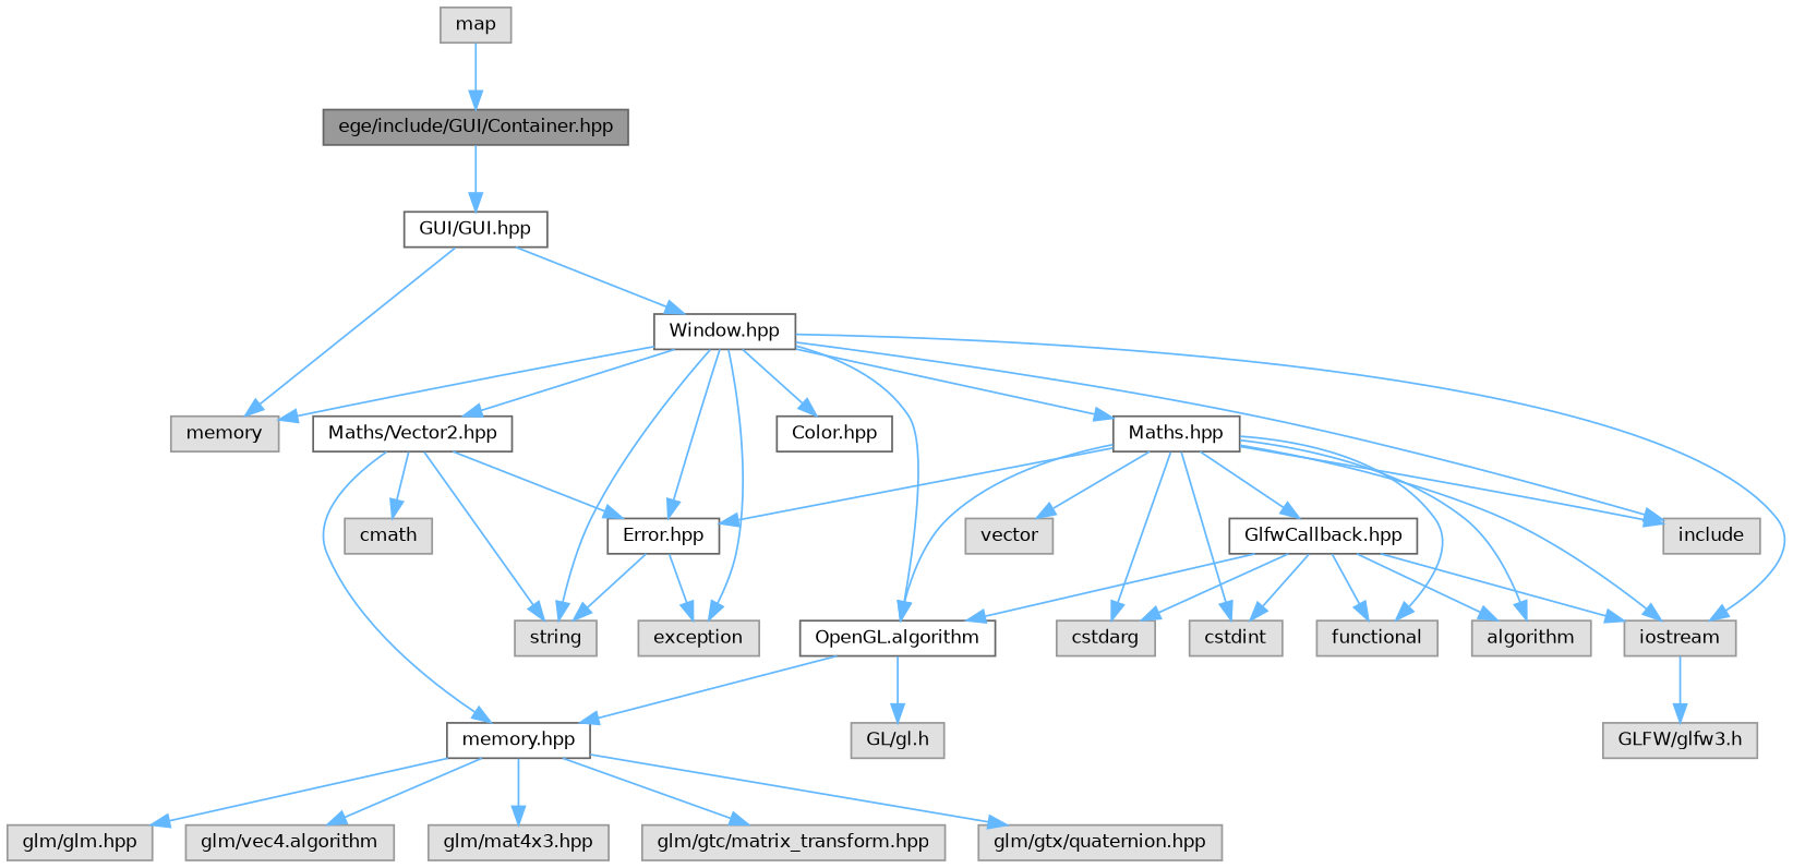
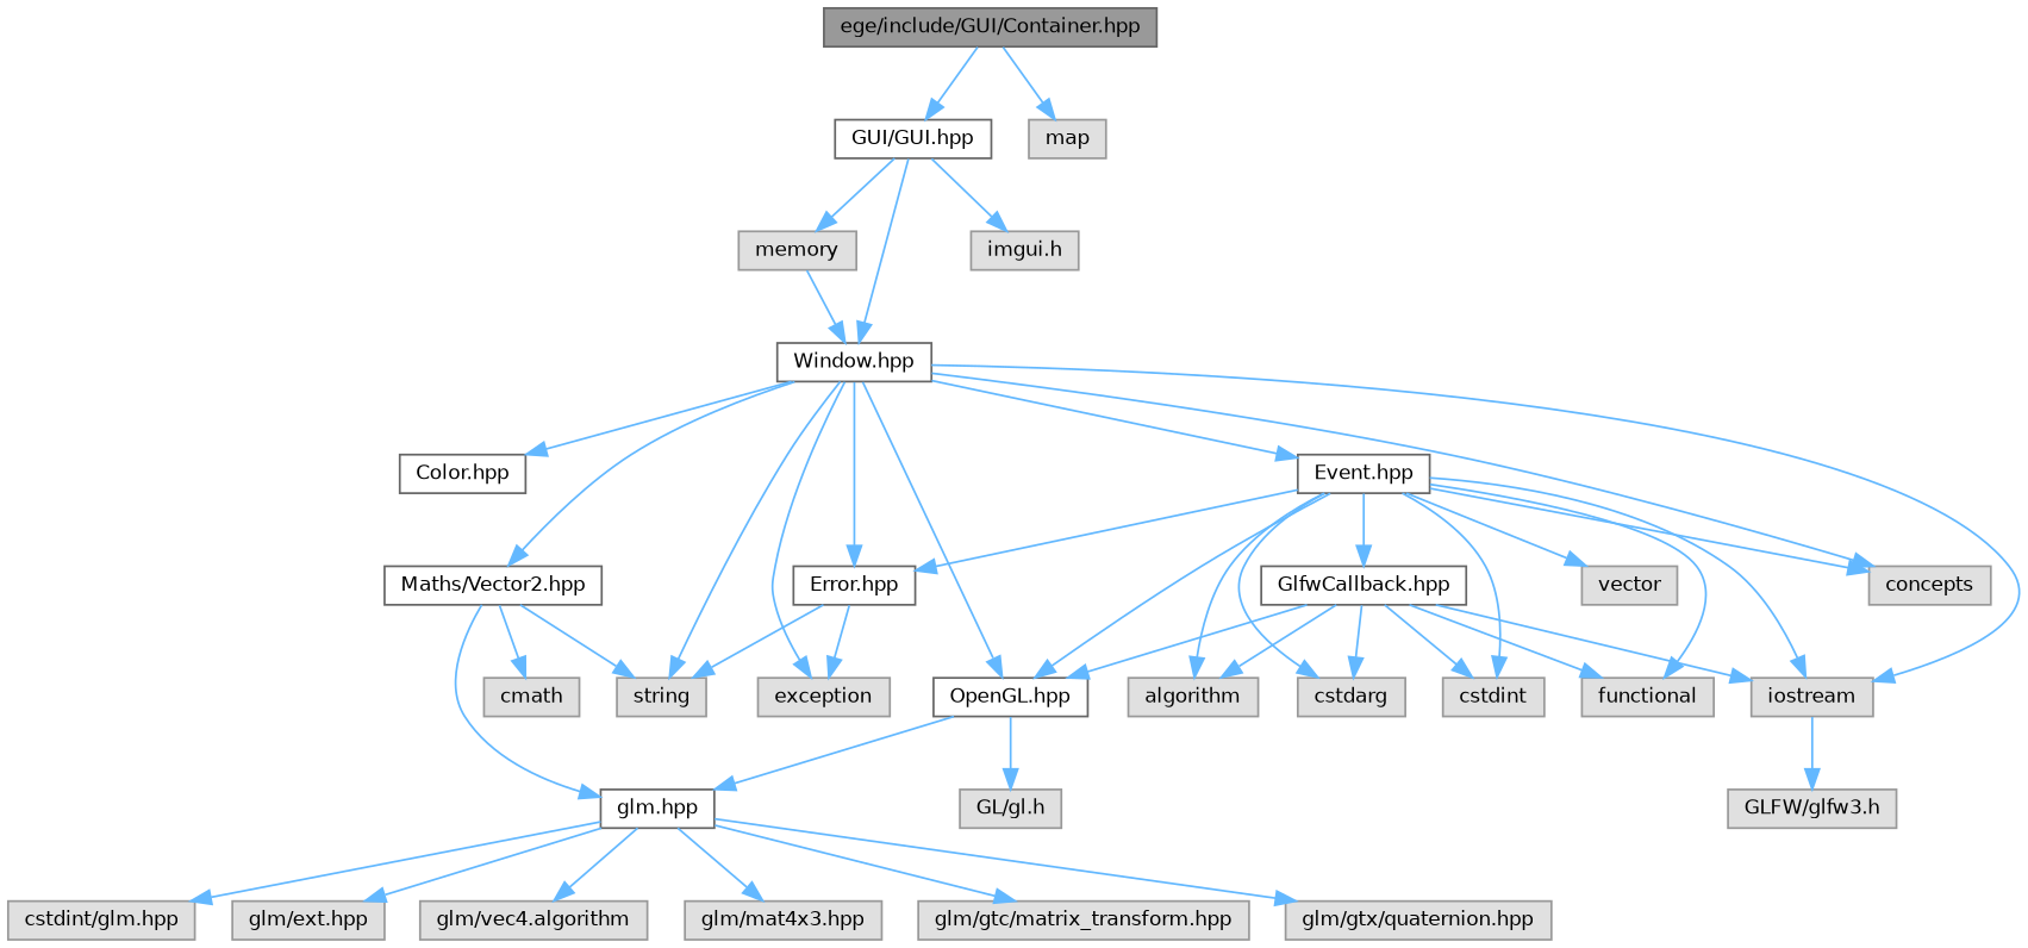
  digraph {
    node [color=grey60 fillcolor="#E0E0E0" fontname=Helvetica fontsize=10 shape=box style=filled]
    edge [color=steelblue1 fontname=Helvetica fontsize=10 labelfontname=Helvetica labelfontsize=10 style=solid]
    n1 [color=gray40 fillcolor=grey60 fontcolor=black height=0.2 label="ege/include/GUI/Container.hpp" width=0.4]
    n2 [color=grey40 fillcolor=white height=0.2 label="GUI/GUI.hpp" width=0.4]
    n3 [height=0.2 label=map width=0.4]
    n4 [color=grey40 fillcolor=white height=0.2 label="Window.hpp" width=0.4]
    n5 [height=0.2 label=memory width=0.4]
+   n6 [height=0.2 label="imgui.h" width=0.4]
    n7 [color=grey40 fillcolor=white height=0.2 label="Color.hpp" width=0.4]
    n8 [color=grey40 fillcolor=white height=0.2 label="Error.hpp" width=0.4]
    n9 [height=0.2 label=exception width=0.4]
    n10 [height=0.2 label=string width=0.4]
-   n11 [color=grey40 fillcolor=white height=0.2 label="Maths.hpp" width=0.4]
-   n12 [color=grey40 fillcolor=white height=0.2 label="OpenGL.algorithm" width=0.4]
+   n11 [color=grey40 fillcolor=white height=0.2 label="Event.hpp" width=0.4]
+   n12 [color=grey40 fillcolor=white height=0.2 label="OpenGL.hpp" width=0.4]
    n13 [height=0.2 label=iostream width=0.4]
-   n14 [height=0.2 label=include width=0.4]
+   n14 [height=0.2 label=concepts width=0.4]
    n15 [color=grey40 fillcolor=white height=0.2 label="Maths/Vector2.hpp" width=0.4]
    n16 [color=grey40 fillcolor=white height=0.2 label="GlfwCallback.hpp" width=0.4]
    n17 [height=0.2 label=algorithm width=0.4]
    n18 [height=0.2 label=cstdarg width=0.4]
    n19 [height=0.2 label=cstdint width=0.4]
    n20 [height=0.2 label=functional width=0.4]
    n21 [height=0.2 label=vector width=0.4]
-   n22 [color=grey40 fillcolor=white height=0.2 label="memory.hpp" width=0.4]
+   n22 [color=grey40 fillcolor=white height=0.2 label="glm.hpp" width=0.4]
    n23 [height=0.2 label="GL/gl.h" width=0.4]
    n24 [height=0.2 label="GLFW/glfw3.h" width=0.4]
    n25 [height=0.2 label=cmath width=0.4]
-   n26 [height=0.2 label="glm/glm.hpp" width=0.4]
+   n26 [height=0.2 label="cstdint/glm.hpp" width=0.4]
+   n27 [height=0.2 label="glm/ext.hpp" width=0.4]
    n28 [height=0.2 label="glm/vec4.algorithm" width=0.4]
    n29 [height=0.2 label="glm/mat4x3.hpp" width=0.4]
    n30 [height=0.2 label="glm/gtc/matrix_transform.hpp" width=0.4]
    n31 [height=0.2 label="glm/gtx/quaternion.hpp" width=0.4]
    n1 -> n2
-   n3 -> n1
+   n1 -> n3
    n2 -> n4
    n2 -> n5
-   n4 -> n5
+   n2 -> n6
+   n5 -> n4
    n4 -> n7
    n4 -> n8
    n4 -> n9
    n4 -> n10
    n4 -> n11
    n4 -> n12
    n4 -> n13
    n4 -> n14
    n4 -> n15
    n8 -> n9
    n8 -> n10
    n11 -> n8
    n11 -> n12
    n11 -> n13
    n11 -> n14
    n11 -> n16
    n11 -> n17
    n11 -> n18
    n11 -> n19
    n11 -> n20
    n11 -> n21
    n12 -> n22
    n12 -> n23
    n13 -> n24
-   n15 -> n8
    n15 -> n10
    n15 -> n22
    n15 -> n25
    n16 -> n12
    n16 -> n13
    n16 -> n17
    n16 -> n18
    n16 -> n19
    n16 -> n20
    n22 -> n26
+   n22 -> n27
    n22 -> n28
    n22 -> n29
    n22 -> n30
    n22 -> n31
  }
